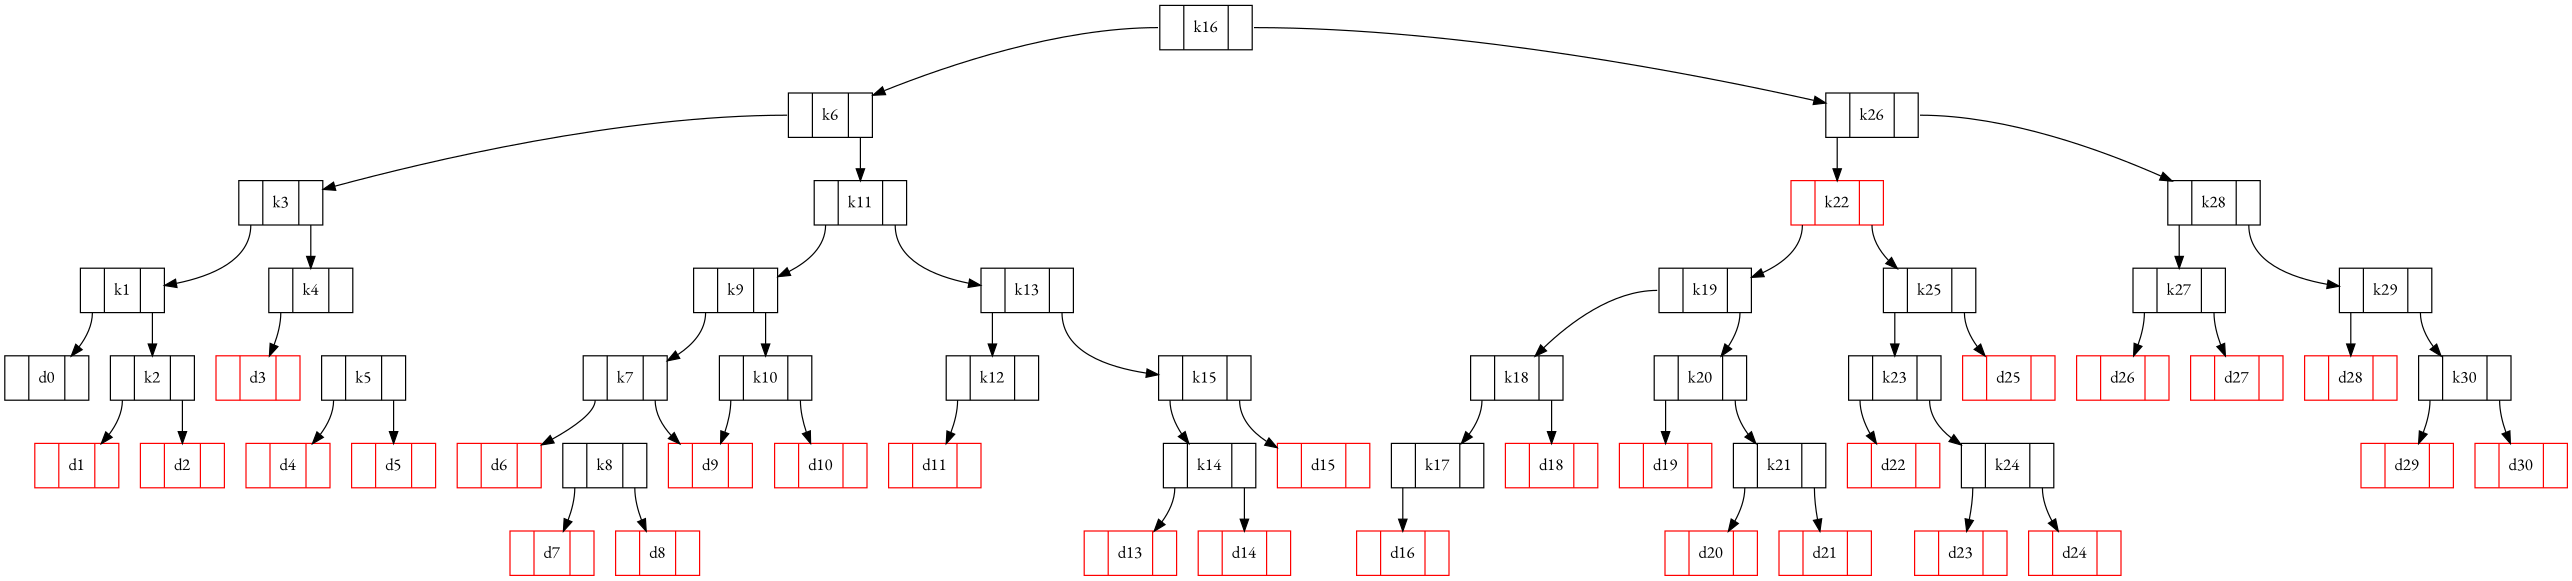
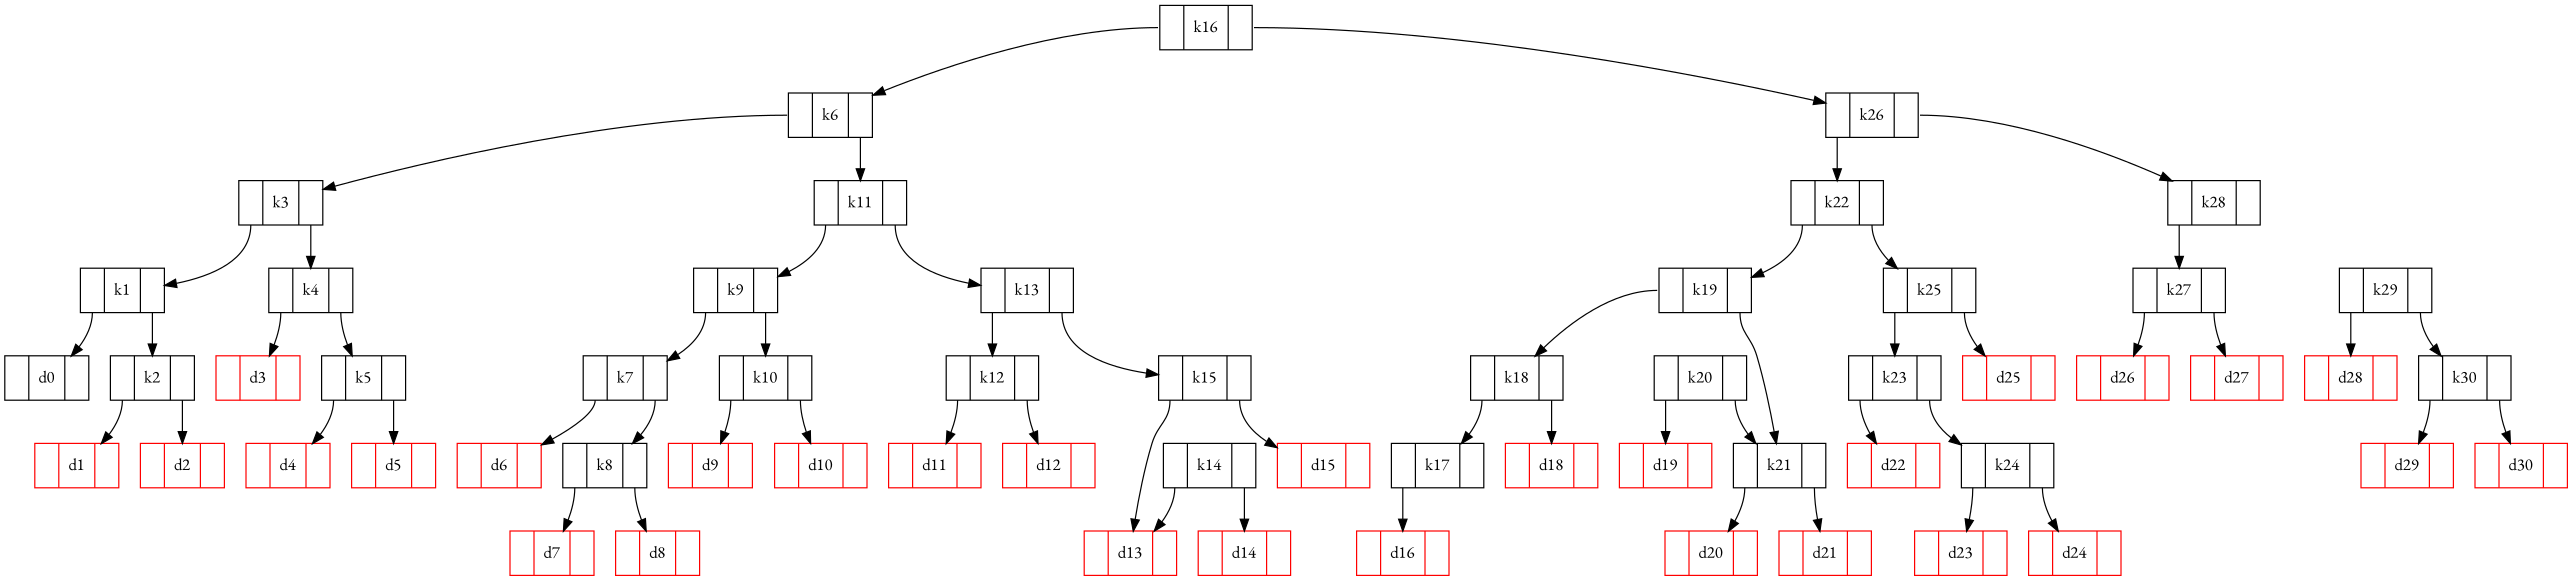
  digraph {
    fontname="EB Garamond"
    node [fontname="EB Garamond" shape=record]
    edge [fontname="EB Garamond" tailport=0]
    n1 [label="<0>  |<1>k16|<2>  "]
    n2 [label="<0>  |<1>k6|<2>  "]
    n3 [label="<0>  |<1>k26|<2>  "]
    n4 [label="<0>  |<1>k3|<2>  "]
    n5 [label="<0>  |<1>k11|<2>  "]
-   n6 [label="<0>  |<1>k22|<2>  " color=Red]
+   n6 [label="<0>  |<1>k22|<2>  "]
    n7 [label="<0>  |<1>k28|<2>  "]
    n8 [label="<0>  |<1>k1|<2>  "]
    n9 [label="<0>  |<1>k4|<2>  "]
    n10 [label="<0>  |<1>k9|<2>  "]
    n11 [label="<0>  |<1>k13|<2>  "]
    n12 [color=black label="<0>  |<1>d0|<2>  "]
    n13 [label="<0>  |<1>k2|<2>  "]
    n14 [color=Red label="<0>  |<1>d3|<2>  "]
    n15 [label="<0>  |<1>k5|<2>  "]
    n16 [color=Red label="<0>  |<1>d1|<2>  "]
    n17 [color=Red label="<0>  |<1>d2|<2>  "]
    n18 [color=Red label="<0>  |<1>d4|<2>  "]
    n19 [color=Red label="<0>  |<1>d5|<2>  "]
    n20 [label="<0>  |<1>k7|<2>  "]
    n21 [label="<0>  |<1>k10|<2>  "]
    n22 [label="<0>  |<1>k12|<2>  "]
    n23 [label="<0>  |<1>k15|<2>  "]
    n24 [color=Red label="<0>  |<1>d6|<2>  "]
    n25 [label="<0>  |<1>k8|<2>  "]
    n26 [color=Red label="<0>  |<1>d9|<2>  "]
    n27 [color=Red label="<0>  |<1>d10|<2>  "]
    n28 [color=Red label="<0>  |<1>d7|<2>  "]
    n29 [color=Red label="<0>  |<1>d8|<2>  "]
    n30 [color=Red label="<0>  |<1>d11|<2>  "]
+   n31 [color=Red label="<0>  |<1>d12|<2>  "]
    n32 [label="<0>  |<1>k14|<2>  "]
    n33 [color=Red label="<0>  |<1>d15|<2>  "]
    n34 [color=Red label="<0>  |<1>d13|<2>  "]
    n35 [color=Red label="<0>  |<1>d14|<2>  "]
    n36 [label="<0>  |<1>k19|<2>  "]
    n37 [label="<0>  |<1>k25|<2>  "]
    n38 [label="<0>  |<1>k27|<2>  "]
    n39 [label="<0>  |<1>k29|<2>  "]
    n40 [label="<0>  |<1>k18|<2>  "]
    n41 [label="<0>  |<1>k20|<2>  "]
    n42 [label="<0>  |<1>k23|<2>  "]
    n43 [color=Red label="<0>  |<1>d25|<2>  "]
    n44 [label="<0>  |<1>k17|<2>  "]
    n45 [color=Red label="<0>  |<1>d18|<2>  "]
    n46 [color=Red label="<0>  |<1>d19|<2>  "]
    n47 [label="<0>  |<1>k21|<2>  "]
    n48 [color=Red label="<0>  |<1>d16|<2>  "]
    n49 [color=Red label="<0>  |<1>d20|<2>  "]
    n50 [color=Red label="<0>  |<1>d21|<2>  "]
    n51 [color=Red label="<0>  |<1>d22|<2>  "]
    n52 [label="<0>  |<1>k24|<2>  "]
    n53 [color=Red label="<0>  |<1>d23|<2>  "]
    n54 [color=Red label="<0>  |<1>d24|<2>  "]
    n55 [color=Red label="<0>  |<1>d26|<2>  "]
    n56 [color=Red label="<0>  |<1>d27|<2>  "]
    n57 [color=Red label="<0>  |<1>d28|<2>  "]
    n58 [label="<0>  |<1>k30|<2>  "]
    n59 [color=Red label="<0>  |<1>d29|<2>  "]
    n60 [color=Red label="<0>  |<1>d30|<2>  "]
    n1 -> n2
    n1 -> n3 [tailport=2]
    n2 -> n4
    n2 -> n5 [tailport=2]
    n3 -> n6
    n3 -> n7 [tailport=2]
    n4 -> n8
    n4 -> n9 [tailport=2]
    n5 -> n10
    n5 -> n11 [tailport=2]
    n6 -> n36
    n6 -> n37 [tailport=2]
    n7 -> n38
-   n7 -> n39 [tailport=2]
    n8 -> n12
    n8 -> n13 [tailport=2]
    n9 -> n14
+   n9 -> n15 [tailport=2]
    n10 -> n20
    n10 -> n21 [tailport=2]
    n11 -> n22
    n11 -> n23 [tailport=2]
    n13 -> n16
    n13 -> n17 [tailport=2]
    n15 -> n18
    n15 -> n19 [tailport=2]
    n20 -> n24
-   n20 -> n26 [tailport=2]
+   n20 -> n25 [tailport=2]
    n21 -> n26
    n21 -> n27 [tailport=2]
    n22 -> n30
-   n23 -> n32
+   n22 -> n31 [tailport=2]
+   n23 -> n34
    n23 -> n33 [tailport=2]
    n25 -> n28
    n25 -> n29 [tailport=2]
    n32 -> n34
    n32 -> n35 [tailport=2]
    n36 -> n40
-   n36 -> n41 [tailport=2]
+   n36 -> n47 [tailport=2]
    n37 -> n42
    n37 -> n43 [tailport=2]
    n38 -> n55
    n38 -> n56 [tailport=2]
    n39 -> n57
    n39 -> n58 [tailport=2]
    n40 -> n44
    n40 -> n45 [tailport=2]
    n41 -> n46
    n41 -> n47 [tailport=2]
    n42 -> n51
    n42 -> n52 [tailport=2]
    n44 -> n48
    n47 -> n49
    n47 -> n50 [tailport=2]
    n52 -> n53
    n52 -> n54 [tailport=2]
    n58 -> n59
    n58 -> n60 [tailport=2]
  }
